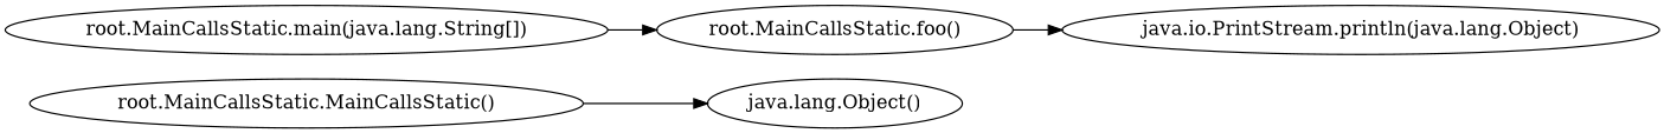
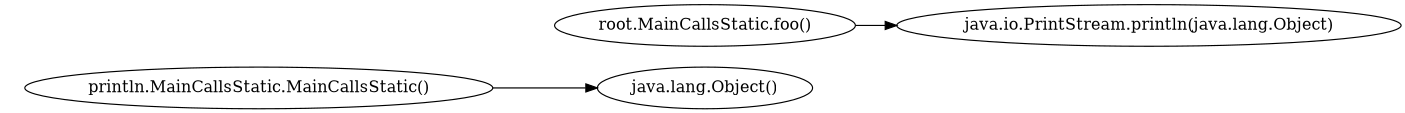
  digraph {
    rankdir=LR
-   n1 [label="root.MainCallsStatic.MainCallsStatic()"]
+   n1 [label="println.MainCallsStatic.MainCallsStatic()"]
    n2 [label="java.lang.Object()"]
    n3 [label="root.MainCallsStatic.foo()"]
    n4 [label="java.io.PrintStream.println(java.lang.Object)"]
-   n5 [label="root.MainCallsStatic.main(java.lang.String[])"]
    n1 -> n2
    n3 -> n4
-   n5 -> n3
  }
